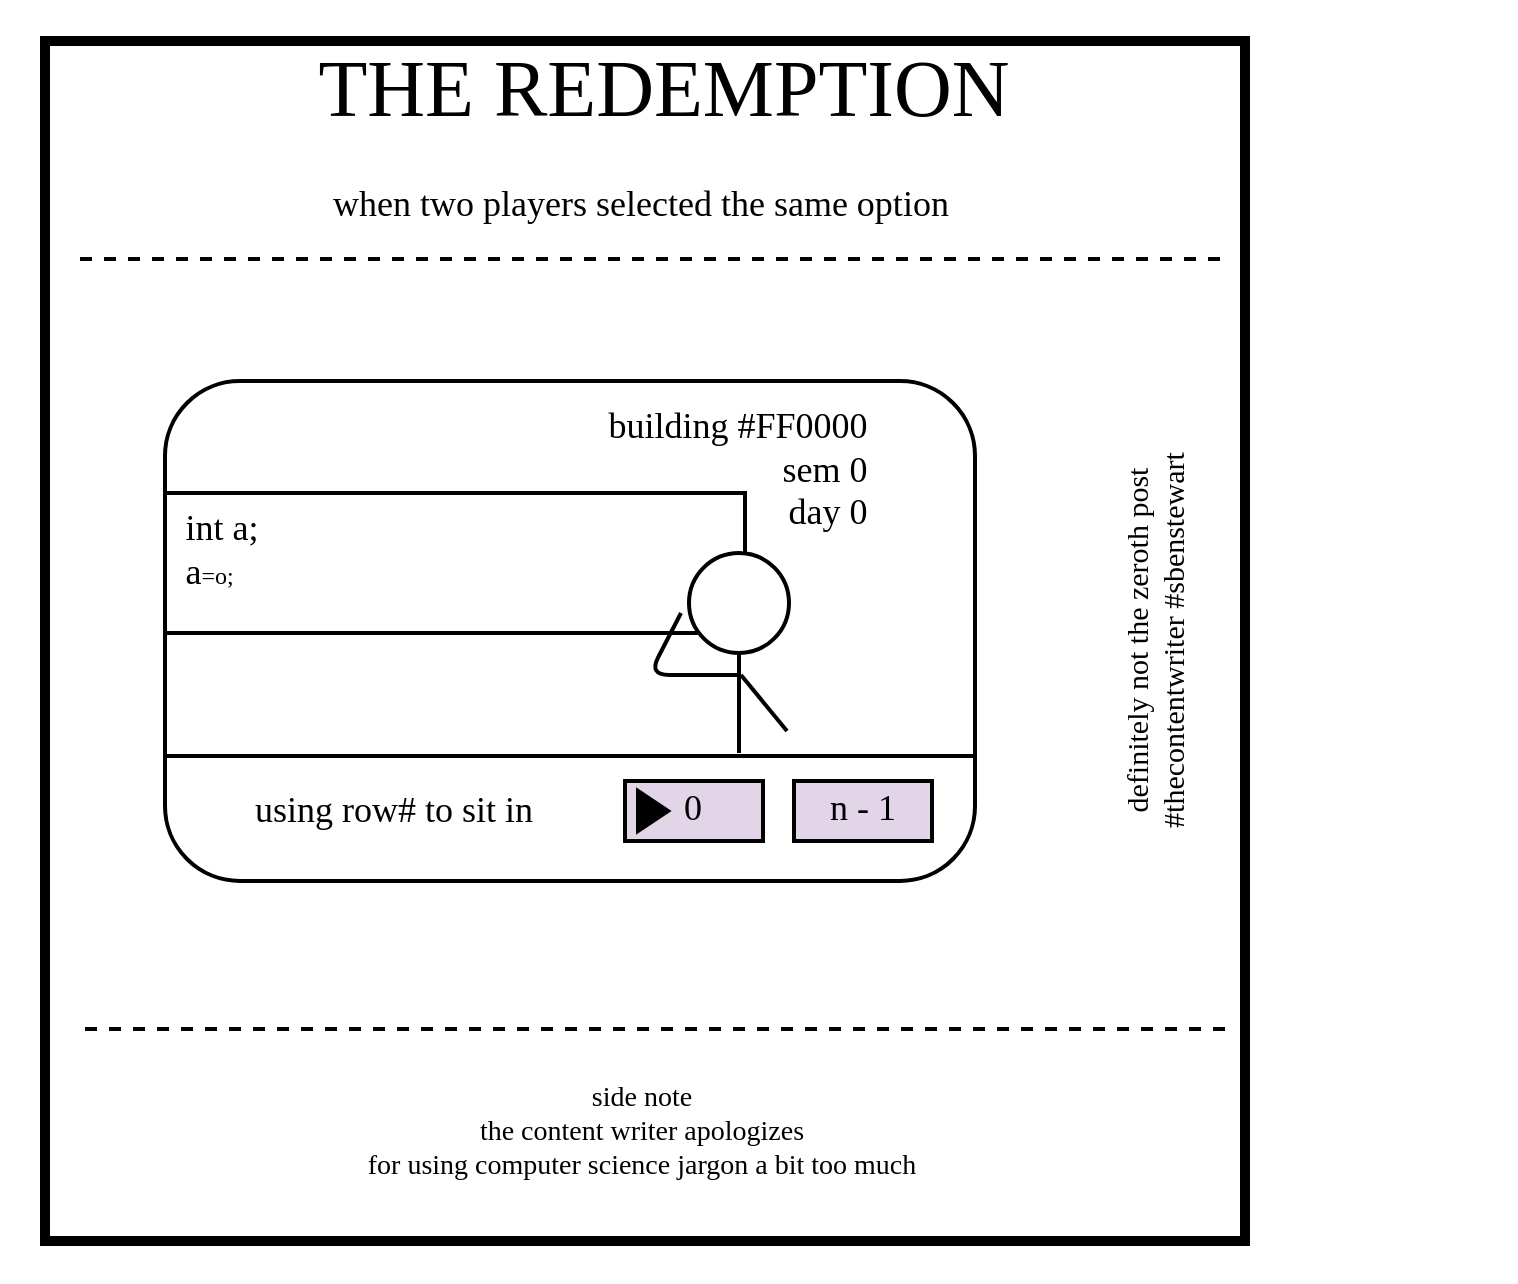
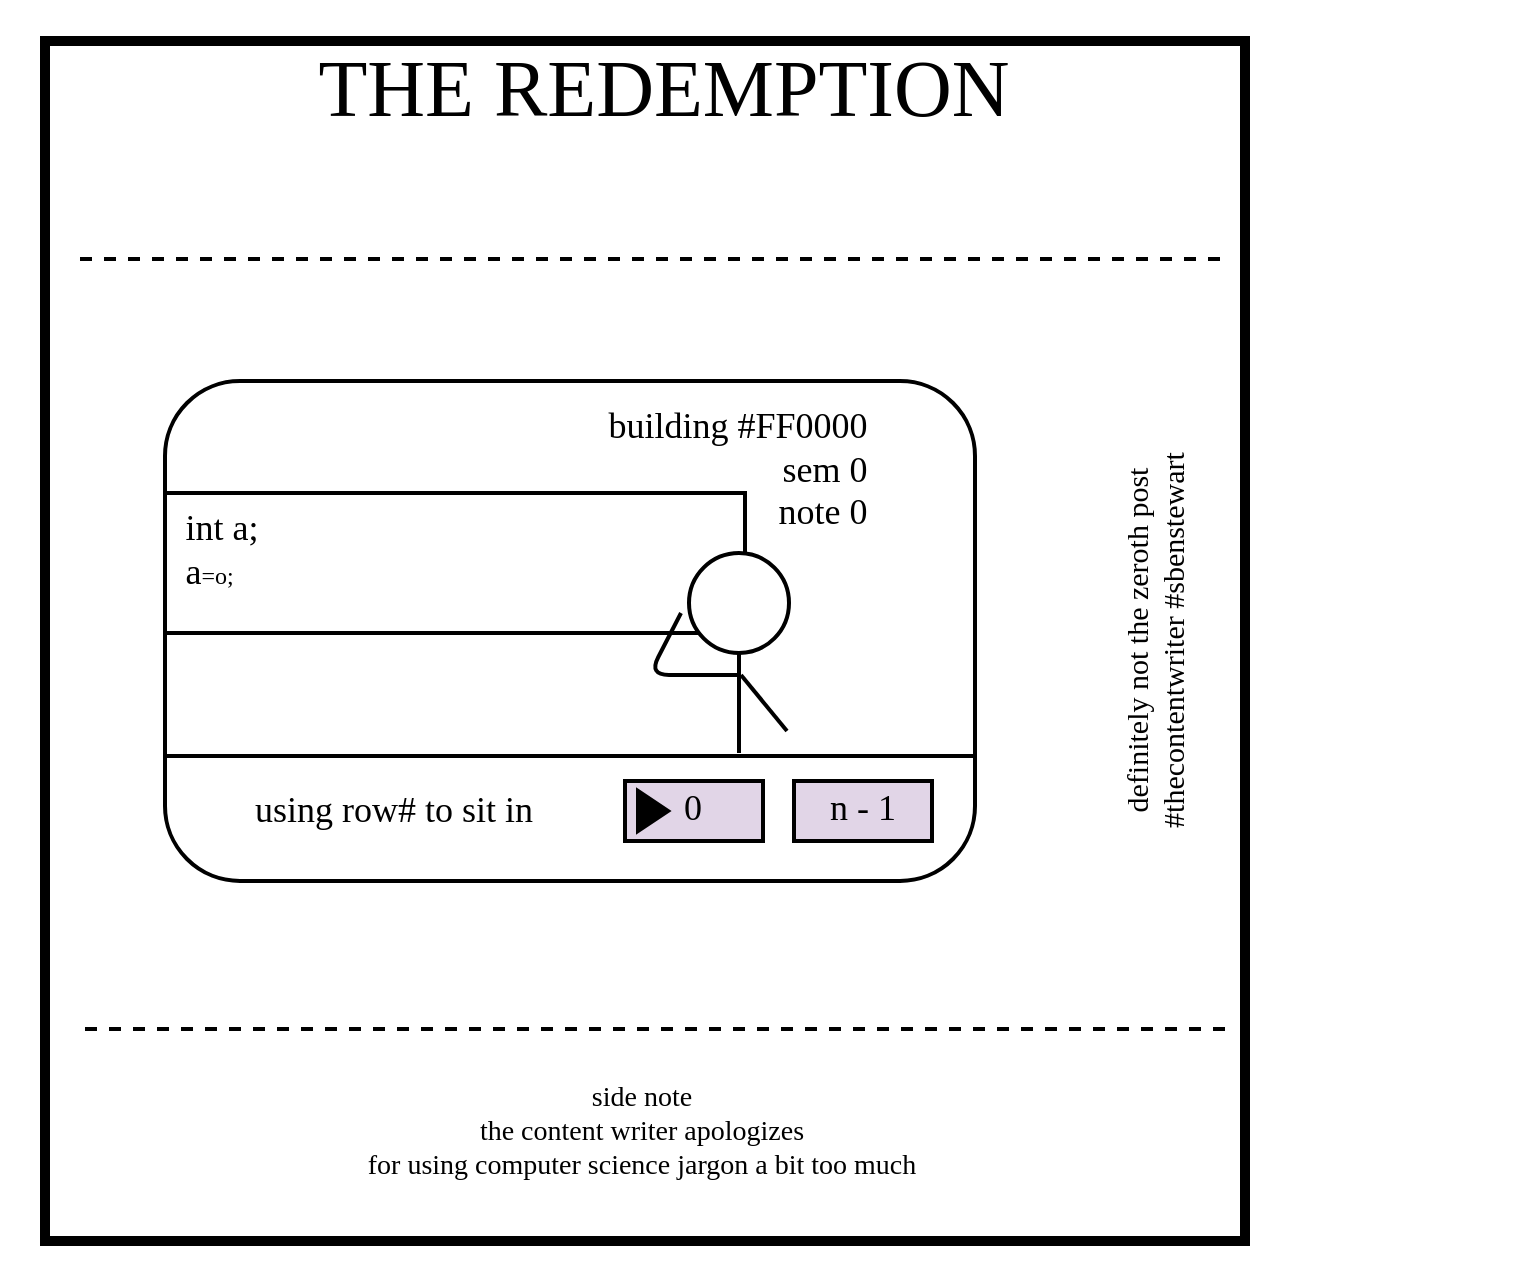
  <mxCell id="0" />
  <mxCell id="1" parent="0" />
  <mxCell id="2" value="" style="whiteSpace=wrap;html=1;aspect=fixed;strokeWidth=5;fillColor=none;fontFamily=xkcd;" parent="1" vertex="1"><mxGeometry x="22" y="20" width="600" height="600" as="geometry" /></mxCell>
  <mxCell id="3" value="" style="rounded=1;whiteSpace=wrap;html=1;strokeWidth=2;" vertex="1" parent="1"><mxGeometry x="82" y="190" width="405" height="250" as="geometry" /></mxCell>
  <mxCell id="4" value="" style="rounded=0;whiteSpace=wrap;html=1;strokeColor=#000000;strokeWidth=2;fontFamily=Comic Sans MS;" vertex="1" parent="1"><mxGeometry x="82" y="246" width="290" height="70" as="geometry" /></mxCell>
  <mxCell id="5" value="&lt;font&gt;&lt;span style=&quot;font-size: 40px&quot;&gt;THE REDEMPTION&lt;/span&gt;&lt;br&gt;&lt;/font&gt;" style="text;html=1;strokeColor=none;fillColor=none;align=center;verticalAlign=middle;whiteSpace=wrap;rounded=0;fontFamily=xkcd;" parent="1" vertex="1"><mxGeometry x="47" y="33" width="570" height="22" as="geometry" /></mxCell>
- <mxCell id="6" value="&lt;font&gt;&lt;span style=&quot;font-size: 18px&quot;&gt;when two players selected the same option&lt;/span&gt;&lt;br&gt;&lt;/font&gt;" style="text;html=1;strokeColor=none;fillColor=none;align=center;verticalAlign=middle;whiteSpace=wrap;rounded=0;fontFamily=xkcd;" parent="1" vertex="1"><mxGeometry x="61.25" y="92" width="518.5" height="20" as="geometry" /></mxCell>
  <mxCell id="7" value="" style="endArrow=none;dashed=1;html=1;strokeWidth=2;" parent="1" edge="1"><mxGeometry width="50" height="50" relative="1" as="geometry"><mxPoint x="609.5" y="129" as="sourcePoint" /><mxPoint x="34.5" y="129" as="targetPoint" /></mxGeometry></mxCell>
  <mxCell id="8" value="" style="endArrow=none;dashed=1;html=1;strokeWidth=2;" parent="1" edge="1"><mxGeometry width="50" height="50" relative="1" as="geometry"><mxPoint x="612" y="514" as="sourcePoint" /><mxPoint x="37" y="514" as="targetPoint" /></mxGeometry></mxCell>
  <mxCell id="9" value="&lt;font style=&quot;font-size: 14px&quot;&gt;&lt;span&gt;side note&lt;/span&gt;&lt;br&gt;the content writer apologizes&lt;br&gt;for using computer science jargon a bit too much&lt;br&gt;&lt;/font&gt;" style="text;html=1;strokeColor=none;fillColor=none;align=center;verticalAlign=middle;whiteSpace=wrap;rounded=0;fontFamily=xkcd;" parent="1" vertex="1"><mxGeometry x="20.5" y="526" width="600" height="80" as="geometry" /></mxCell>
  <mxCell id="10" style="edgeStyle=orthogonalEdgeStyle;rounded=0;orthogonalLoop=1;jettySize=auto;html=1;exitX=0.5;exitY=1;exitDx=0;exitDy=0;strokeWidth=2;" parent="1" edge="1"><mxGeometry relative="1" as="geometry"><mxPoint x="473" y="381" as="sourcePoint" /><mxPoint x="473" y="381" as="targetPoint" /></mxGeometry></mxCell>
  <mxCell id="11" value="&lt;font style=&quot;font-size: 15px&quot;&gt;&lt;font style=&quot;font-size: 15px&quot;&gt;definitely not the zeroth post&lt;br&gt;&lt;/font&gt;#thecontentwriter #sbenstewart&lt;br&gt;&lt;/font&gt;" style="text;html=1;strokeColor=none;fillColor=none;align=center;verticalAlign=middle;whiteSpace=wrap;rounded=0;rotation=-90;fontFamily=xkcd;" parent="1" vertex="1"><mxGeometry x="417" y="310" width="320" height="20" as="geometry" /></mxCell>
  <mxCell id="12" value="" style="endArrow=none;html=1;fontFamily=Comic Sans MS;strokeWidth=2;exitX=0;exitY=0.75;exitDx=0;exitDy=0;entryX=1;entryY=0.75;entryDx=0;entryDy=0;" edge="1" parent="1" source="3" target="3"><mxGeometry width="50" height="50" relative="1" as="geometry"><mxPoint x="422" y="310" as="sourcePoint" /><mxPoint x="472" y="260" as="targetPoint" /></mxGeometry></mxCell>
  <mxCell id="13" value="&lt;font&gt;&lt;span style=&quot;font-size: 18px&quot;&gt;using row# to sit in&lt;/span&gt;&lt;br&gt;&lt;/font&gt;" style="text;html=1;strokeColor=none;fillColor=none;align=center;verticalAlign=middle;whiteSpace=wrap;rounded=0;fontFamily=xkcd;" vertex="1" parent="1"><mxGeometry x="92" y="395" width="210" height="20" as="geometry" /></mxCell>
  <mxCell id="14" value="&lt;span style=&quot;font-family: &amp;#34;xkcd&amp;#34; ; font-size: 18px&quot;&gt;n - 1&lt;/span&gt;" style="rounded=0;whiteSpace=wrap;html=1;strokeColor=#000000;strokeWidth=2;fontFamily=Comic Sans MS;verticalAlign=middle;horizontal=1;spacingBottom=3;fillColor=#e1d5e7;" vertex="1" parent="1"><mxGeometry x="396.5" y="390" width="69" height="30" as="geometry" /></mxCell>
  <mxCell id="15" value="&lt;span style=&quot;font-family: &amp;#34;xkcd&amp;#34; ; font-size: 18px&quot;&gt;0&lt;/span&gt;" style="rounded=0;whiteSpace=wrap;html=1;strokeColor=#000000;strokeWidth=2;fontFamily=Comic Sans MS;verticalAlign=middle;horizontal=1;spacingBottom=3;fillColor=#e1d5e7;" vertex="1" parent="1"><mxGeometry x="312" y="390" width="69" height="30" as="geometry" /></mxCell>
- <mxCell id="16" value="&lt;div style=&quot;text-align: right&quot;&gt;&lt;span style=&quot;font-size: 18px&quot;&gt;building&amp;nbsp;&lt;/span&gt;&lt;span style=&quot;font-size: 18px&quot;&gt;#FF0000&lt;/span&gt;&lt;/div&gt;&lt;div style=&quot;text-align: right&quot;&gt;&lt;span style=&quot;font-size: 18px&quot;&gt;sem 0&lt;/span&gt;&lt;/div&gt;&lt;font&gt;&lt;span style=&quot;font-size: 18px&quot;&gt;&lt;div style=&quot;text-align: right&quot;&gt;&lt;span&gt;day 0&lt;/span&gt;&lt;/div&gt;&lt;/span&gt;&lt;/font&gt;" style="text;html=1;strokeColor=none;fillColor=none;align=center;verticalAlign=middle;whiteSpace=wrap;rounded=0;fontFamily=xkcd;" vertex="1" parent="1"><mxGeometry x="267.25" y="200" width="203.5" height="70" as="geometry" /></mxCell>
+ <mxCell id="16" value="&lt;div style=&quot;text-align: right&quot;&gt;&lt;span style=&quot;font-size: 18px&quot;&gt;building&amp;nbsp;&lt;/span&gt;&lt;span style=&quot;font-size: 18px&quot;&gt;#FF0000&lt;/span&gt;&lt;/div&gt;&lt;div style=&quot;text-align: right&quot;&gt;&lt;span style=&quot;font-size: 18px&quot;&gt;sem 0&lt;/span&gt;&lt;/div&gt;&lt;font&gt;&lt;span style=&quot;font-size: 18px&quot;&gt;&lt;div style=&quot;text-align: right&quot;&gt;&lt;span&gt;note 0&lt;/span&gt;&lt;/div&gt;&lt;/span&gt;&lt;/font&gt;" style="text;html=1;strokeColor=none;fillColor=none;align=center;verticalAlign=middle;whiteSpace=wrap;rounded=0;fontFamily=xkcd;" vertex="1" parent="1"><mxGeometry x="267.25" y="200" width="203.5" height="70" as="geometry" /></mxCell>
  <mxCell id="17" value="" style="ellipse;whiteSpace=wrap;html=1;aspect=fixed;strokeColor=#000000;strokeWidth=2;fontFamily=Comic Sans MS;" vertex="1" parent="1"><mxGeometry x="344" y="276" width="50" height="50" as="geometry" /></mxCell>
  <mxCell id="18" value="" style="endArrow=none;html=1;strokeWidth=2;fontFamily=Comic Sans MS;entryX=0.5;entryY=1;entryDx=0;entryDy=0;" edge="1" parent="1" target="17"><mxGeometry width="50" height="50" relative="1" as="geometry"><mxPoint x="369" y="376" as="sourcePoint" /><mxPoint x="534" y="386" as="targetPoint" /></mxGeometry></mxCell>
  <mxCell id="19" value="" style="endArrow=none;html=1;strokeWidth=2;fontFamily=Comic Sans MS;" edge="1" parent="1"><mxGeometry width="50" height="50" relative="1" as="geometry"><mxPoint x="370" y="337" as="sourcePoint" /><mxPoint x="393" y="365" as="targetPoint" /></mxGeometry></mxCell>
  <mxCell id="20" value="" style="endArrow=none;html=1;strokeWidth=2;fontFamily=Comic Sans MS;" edge="1" parent="1"><mxGeometry width="50" height="50" relative="1" as="geometry"><mxPoint x="340" y="306" as="sourcePoint" /><mxPoint x="370" y="337" as="targetPoint" /><Array as="points"><mxPoint x="324" y="337" /></Array></mxGeometry></mxCell>
  <mxCell id="21" value="&lt;div style=&quot;text-align: left&quot;&gt;&lt;span style=&quot;font-size: 18px ; font-family: &amp;#34;comic sans ms&amp;#34;&quot;&gt;int a;&lt;/span&gt;&lt;/div&gt;&lt;font&gt;&lt;div style=&quot;text-align: left&quot;&gt;&lt;font face=&quot;Comic Sans MS&quot;&gt;&lt;span style=&quot;font-size: 18px&quot;&gt;a&lt;/span&gt;&lt;/font&gt;&lt;span&gt;=o;&lt;/span&gt;&lt;/div&gt;&lt;/font&gt;" style="text;html=1;strokeColor=none;fillColor=none;align=center;verticalAlign=middle;whiteSpace=wrap;rounded=0;fontFamily=xkcd;" vertex="1" parent="1"><mxGeometry x="61.25" y="265" width="100" height="20" as="geometry" /></mxCell>
  <mxCell id="22" value="" style="triangle;whiteSpace=wrap;html=1;strokeColor=#000000;strokeWidth=2;fontFamily=Comic Sans MS;fillColor=#000000;" vertex="1" parent="1"><mxGeometry x="318.5" y="395" width="15" height="20" as="geometry" /></mxCell>
